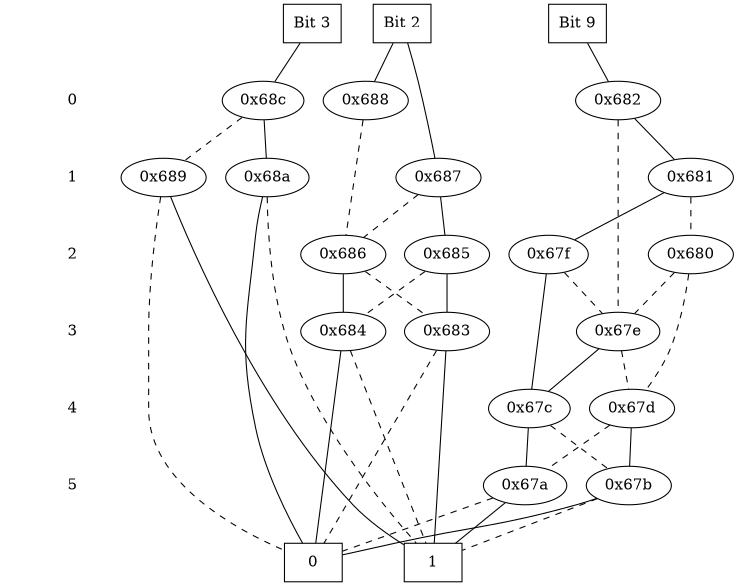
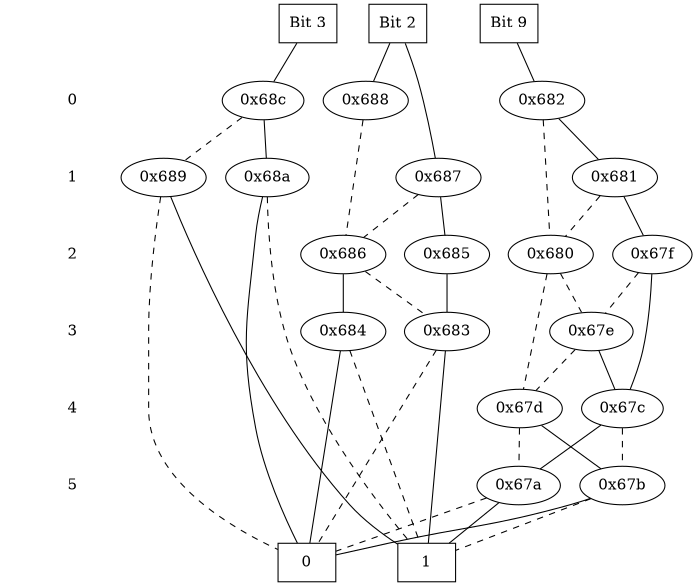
  digraph {
    edge [dir=none style=dashed]
    "CONST NODES" [shape=plaintext style=invis]
    " 0 " [shape=plaintext]
    " 1 " [shape=plaintext]
    " 2 " [shape=plaintext]
    " 3 " [shape=plaintext]
    " 4 " [shape=plaintext]
    " 5 " [shape=plaintext]
    "Bit 3" [shape=box]
    "Bit 2" [shape=box]
    n10 [label="Bit 9" shape=box]
    "0x68c"
    "0x682"
    "0x688"
    "0x689"
    "0x681"
    "0x687"
    "0x68a"
    "0x680"
    "0x67f"
    "0x686"
    "0x685"
    "0x67e"
    "0x683"
    "0x684"
    "0x67d"
    "0x67c"
    "0x67a"
    "0x67b"
    n29 [label=0 shape=box]
    n30 [label=1 shape=box]
    subgraph sub_1 {
      "CONST NODES"
      " 0 "
      " 1 "
      " 2 "
      " 3 "
      " 4 "
      " 5 "
    }
    subgraph sub_2 {
      rank=same
      "Bit 3"
      "Bit 2"
      n10
    }
    subgraph sub_3 {
      rank=same
      " 0 "
      "0x68c"
      "0x682"
      "0x688"
    }
    subgraph sub_4 {
      rank=same
      " 1 "
      "0x689"
      "0x681"
      "0x687"
      "0x68a"
    }
    subgraph sub_5 {
      rank=same
      " 2 "
      "0x680"
      "0x67f"
      "0x686"
      "0x685"
    }
    subgraph sub_6 {
      rank=same
      " 3 "
      "0x67e"
      "0x683"
      "0x684"
    }
    subgraph sub_7 {
      rank=same
      " 4 "
      "0x67d"
      "0x67c"
    }
    subgraph sub_8 {
      rank=same
      " 5 "
      "0x67a"
      "0x67b"
    }
    subgraph sub_9 {
      rank=same
      "CONST NODES"
      subgraph sub_10 {
        rank=same
        n29
        n30
      }
    }
    " 0 " -> " 1 " [style=invis]
    " 1 " -> " 2 " [style=invis]
    " 2 " -> " 3 " [style=invis]
    " 3 " -> " 4 " [style=invis]
    " 4 " -> " 5 " [style=invis]
    " 5 " -> "CONST NODES" [style=invis]
    "Bit 3" -> "Bit 2" [style=invis]
    "Bit 3" -> "0x68c" [style=solid]
    "Bit 2" -> n10 [style=invis]
    "Bit 2" -> "0x688" [style=solid]
    "Bit 2" -> "0x687" [style=""]
    n10 -> "0x682" [style=solid]
    "0x68c" -> "0x689"
    "0x68c" -> "0x68a" [style=""]
    "0x682" -> "0x681" [style=""]
-   "0x682" -> "0x67e"
+   "0x682" -> "0x680"
    "0x688" -> "0x686"
    "0x689" -> n29
    "0x689" -> n30 [style=""]
    "0x681" -> "0x680"
    "0x681" -> "0x67f" [style=""]
    "0x687" -> "0x686"
    "0x687" -> "0x685" [style=""]
    "0x68a" -> n29 [style=""]
    "0x68a" -> n30
    "0x680" -> "0x67e"
    "0x680" -> "0x67d"
    "0x67f" -> "0x67e"
    "0x67f" -> "0x67c" [style=""]
    "0x686" -> "0x683"
    "0x686" -> "0x684" [style=""]
    "0x685" -> "0x683" [style=""]
-   "0x685" -> "0x684"
    "0x67e" -> "0x67d"
    "0x67e" -> "0x67c" [style=""]
    "0x683" -> n29
    "0x683" -> n30 [style=""]
    "0x684" -> n29 [style=""]
    "0x684" -> n30
    "0x67d" -> "0x67a"
    "0x67d" -> "0x67b" [style=""]
    "0x67c" -> "0x67a" [style=""]
    "0x67c" -> "0x67b"
    "0x67a" -> n29
    "0x67a" -> n30 [style=""]
    "0x67b" -> n29 [style=""]
    "0x67b" -> n30
  }
